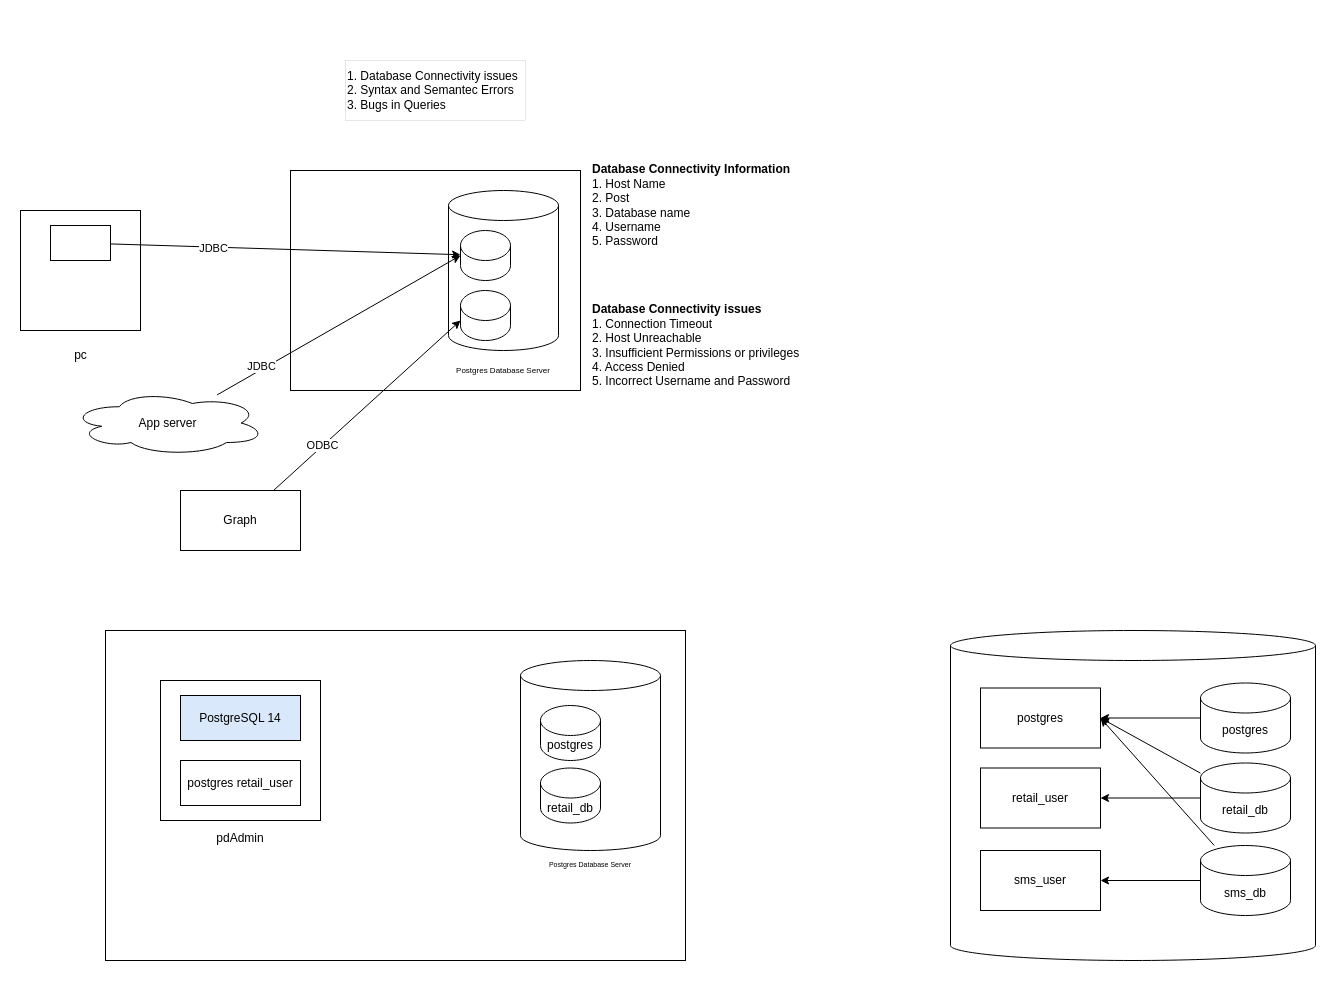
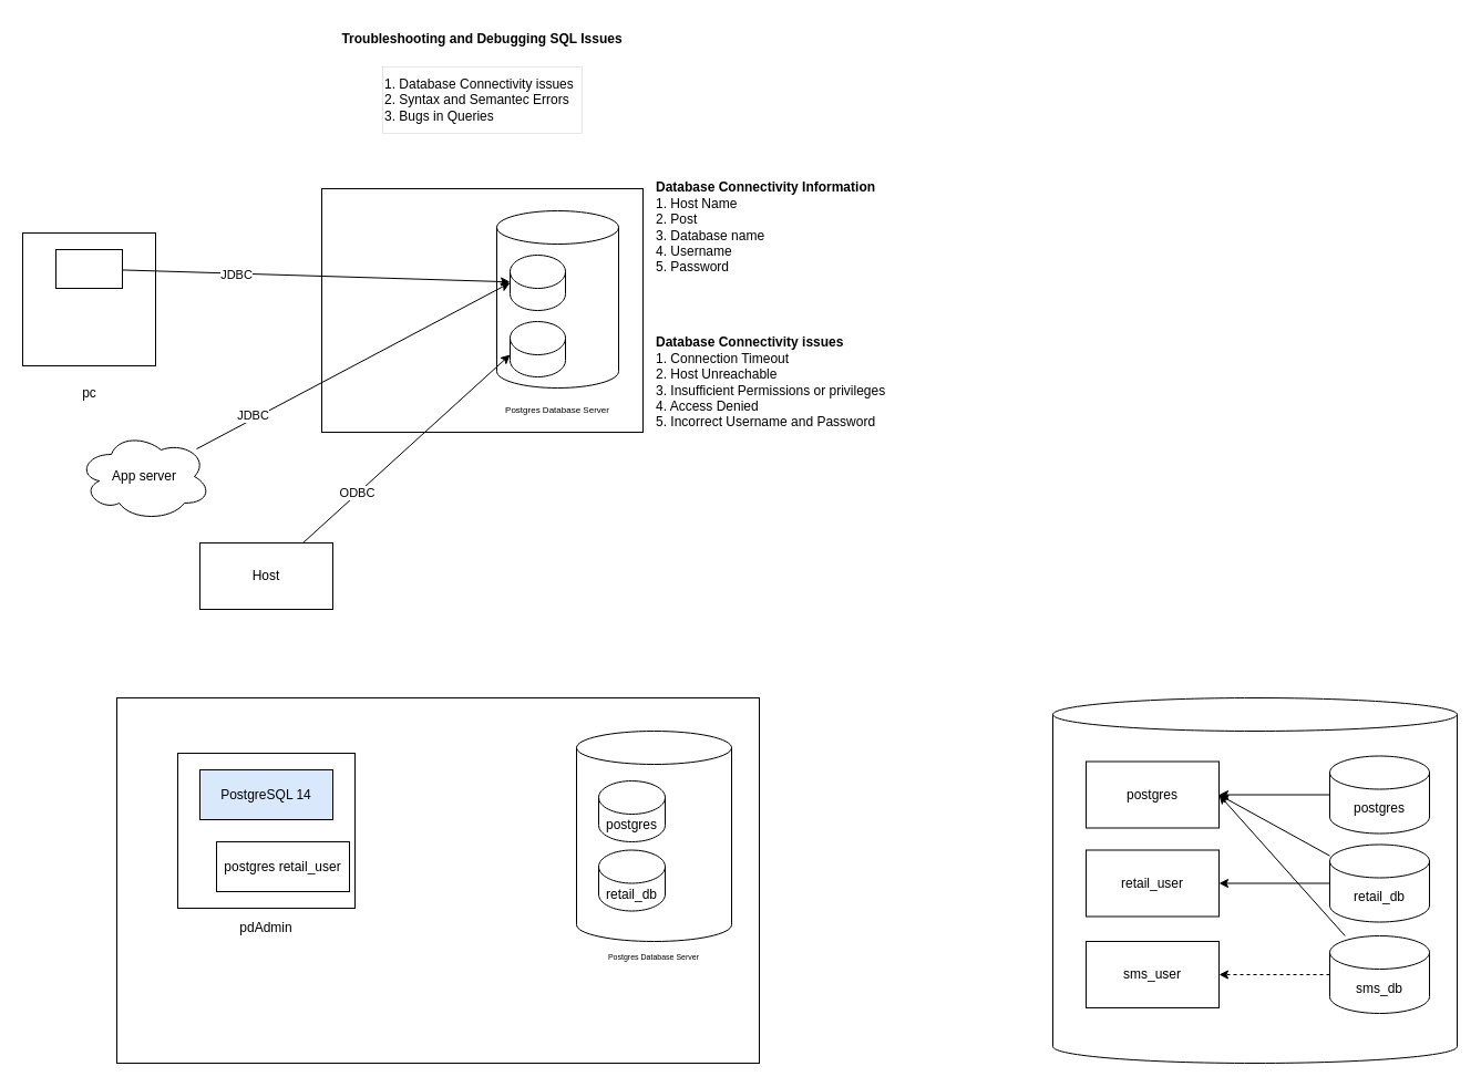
  <mxCell id="0" />
  <mxCell id="1" parent="0" />
  <mxCell id="2" value="1. Database Connectivity issues&lt;br&gt;2. Syntax and Semantec Errors&lt;br&gt;&lt;div style=&quot;&quot;&gt;&lt;span style=&quot;background-color: initial;&quot;&gt;3. Bugs in Queries&lt;/span&gt;&lt;/div&gt;" style="whiteSpace=wrap;html=1;align=left;strokeWidth=0;" vertex="1" parent="1"><mxGeometry x="345" y="60" width="180" height="60" as="geometry" /></mxCell>
  <mxCell id="3" value="" style="rounded=0;whiteSpace=wrap;html=1;" vertex="1" parent="1"><mxGeometry x="290" y="170" width="290" height="220" as="geometry" /></mxCell>
  <mxCell id="4" value="" style="shape=cylinder3;whiteSpace=wrap;html=1;boundedLbl=1;backgroundOutline=1;size=15;" vertex="1" parent="1"><mxGeometry x="448" y="190" width="110" height="160" as="geometry" /></mxCell>
  <mxCell id="5" value="" style="shape=cylinder3;whiteSpace=wrap;html=1;boundedLbl=1;backgroundOutline=1;size=15;" vertex="1" parent="1"><mxGeometry x="460" y="230" width="50" height="50" as="geometry" /></mxCell>
  <mxCell id="6" value="" style="shape=cylinder3;whiteSpace=wrap;html=1;boundedLbl=1;backgroundOutline=1;size=15;" vertex="1" parent="1"><mxGeometry x="460" y="290" width="50" height="50" as="geometry" /></mxCell>
  <mxCell id="7" value="" style="whiteSpace=wrap;html=1;aspect=fixed;" vertex="1" parent="1"><mxGeometry x="20" y="210" width="120" height="120" as="geometry" /></mxCell>
  <mxCell id="8" value="pc" style="text;html=1;align=center;verticalAlign=middle;resizable=0;points=[];autosize=1;strokeColor=none;fillColor=none;" vertex="1" parent="1"><mxGeometry x="60" y="340" width="40" height="30" as="geometry" /></mxCell>
  <mxCell id="9" style="rounded=0;orthogonalLoop=1;jettySize=auto;html=1;" edge="1" parent="1" source="11" target="5"><mxGeometry relative="1" as="geometry" /></mxCell>
  <mxCell id="10" value="JDBC" style="edgeLabel;html=1;align=center;verticalAlign=middle;resizable=0;points=[];" vertex="1" connectable="0" parent="9"><mxGeometry x="-0.41" y="-1" relative="1" as="geometry"><mxPoint as="offset" /></mxGeometry></mxCell>
  <mxCell id="11" value="" style="rounded=0;whiteSpace=wrap;html=1;" vertex="1" parent="1"><mxGeometry x="50" y="225" width="60" height="35" as="geometry" /></mxCell>
  <mxCell id="12" style="rounded=0;orthogonalLoop=1;jettySize=auto;html=1;entryX=0;entryY=0.5;entryDx=0;entryDy=0;entryPerimeter=0;" edge="1" parent="1" source="14" target="5"><mxGeometry relative="1" as="geometry"><Array as="points"><mxPoint x="460" y="255" /></Array></mxGeometry></mxCell>
  <mxCell id="13" value="JDBC" style="edgeLabel;html=1;align=center;verticalAlign=middle;resizable=0;points=[];" vertex="1" connectable="0" parent="12"><mxGeometry x="-0.632" y="3" relative="1" as="geometry"><mxPoint as="offset" /></mxGeometry></mxCell>
- <mxCell id="14" value="App server" style="ellipse;shape=cloud;whiteSpace=wrap;html=1;" vertex="1" parent="1"><mxGeometry x="70" y="390" width="195" height="65" as="geometry" /></mxCell>
+ <mxCell id="14" value="App server" style="ellipse;shape=cloud;whiteSpace=wrap;html=1;" vertex="1" parent="1"><mxGeometry x="70" y="390" width="120" height="80" as="geometry" /></mxCell>
  <mxCell id="15" style="rounded=0;orthogonalLoop=1;jettySize=auto;html=1;entryX=0;entryY=0;entryDx=0;entryDy=30;entryPerimeter=0;" edge="1" parent="1" source="17" target="6"><mxGeometry relative="1" as="geometry" /></mxCell>
  <mxCell id="16" value="ODBC" style="edgeLabel;html=1;align=center;verticalAlign=middle;resizable=0;points=[];" vertex="1" connectable="0" parent="15"><mxGeometry x="-0.48" y="1" relative="1" as="geometry"><mxPoint as="offset" /></mxGeometry></mxCell>
- <mxCell id="17" value="Graph" style="rounded=0;whiteSpace=wrap;html=1;" vertex="1" parent="1"><mxGeometry x="180" y="490" width="120" height="60" as="geometry" /></mxCell>
+ <mxCell id="17" value="Host" style="rounded=0;whiteSpace=wrap;html=1;" vertex="1" parent="1"><mxGeometry x="180" y="490" width="120" height="60" as="geometry" /></mxCell>
  <mxCell id="18" value="Postgres Database Server" style="text;html=1;strokeColor=none;fillColor=none;align=center;verticalAlign=middle;whiteSpace=wrap;rounded=0;fontSize=8;" vertex="1" parent="1"><mxGeometry x="448" y="360" width="110" height="20" as="geometry" /></mxCell>
  <mxCell id="19" value="&lt;b&gt;Database Connectivity Information&lt;/b&gt;&lt;br&gt;1. Host Name&lt;br&gt;2. Post&lt;br&gt;3. Database name&lt;br&gt;4. Username&lt;br&gt;5. Password" style="text;html=1;align=left;verticalAlign=middle;resizable=0;points=[];autosize=1;strokeColor=none;fillColor=none;" vertex="1" parent="1"><mxGeometry x="590" y="155" width="220" height="100" as="geometry" /></mxCell>
  <mxCell id="20" value="&lt;b&gt;Database Connectivity issues&lt;/b&gt;&lt;br&gt;1. Connection Timeout&lt;br&gt;2. Host Unreachable&lt;br&gt;3. Insufficient Permissions or privileges&lt;br&gt;4. Access Denied&lt;br&gt;5. Incorrect Username and Password" style="text;html=1;align=left;verticalAlign=middle;resizable=0;points=[];autosize=1;" vertex="1" parent="1"><mxGeometry x="590" y="295" width="230" height="100" as="geometry" /></mxCell>
  <mxCell id="21" value="" style="rounded=0;whiteSpace=wrap;html=1;" vertex="1" parent="1"><mxGeometry x="105" y="630" width="580" height="330" as="geometry" /></mxCell>
  <mxCell id="22" value="" style="shape=cylinder3;whiteSpace=wrap;html=1;boundedLbl=1;backgroundOutline=1;size=15;" vertex="1" parent="1"><mxGeometry x="520" y="660" width="140" height="190" as="geometry" /></mxCell>
  <mxCell id="23" value="postgres" style="shape=cylinder3;whiteSpace=wrap;html=1;boundedLbl=1;backgroundOutline=1;size=15;" vertex="1" parent="1"><mxGeometry x="540" y="705" width="60" height="55" as="geometry" /></mxCell>
  <mxCell id="24" value="retail_db" style="shape=cylinder3;whiteSpace=wrap;html=1;boundedLbl=1;backgroundOutline=1;size=15;" vertex="1" parent="1"><mxGeometry x="540" y="767.5" width="60" height="55" as="geometry" /></mxCell>
  <mxCell id="25" value="Postgres Database Server" style="text;html=1;strokeColor=none;fillColor=none;align=center;verticalAlign=middle;whiteSpace=wrap;rounded=0;fontSize=7;" vertex="1" parent="1"><mxGeometry x="544" y="850" width="92" height="30" as="geometry" /></mxCell>
  <mxCell id="26" value="" style="rounded=0;whiteSpace=wrap;html=1;" vertex="1" parent="1"><mxGeometry x="160" y="680" width="160" height="140" as="geometry" /></mxCell>
  <mxCell id="27" value="PostgreSQL 14" style="rounded=0;whiteSpace=wrap;html=1;fillColor=#dae8fc;" vertex="1" parent="1"><mxGeometry x="180" y="695" width="120" height="45" as="geometry" /></mxCell>
- <mxCell id="28" value="postgres retail_user" style="rounded=0;whiteSpace=wrap;html=1;" vertex="1" parent="1"><mxGeometry x="180" y="760" width="120" height="45" as="geometry" /></mxCell>
+ <mxCell id="28" value="postgres retail_user" style="rounded=0;whiteSpace=wrap;html=1;" vertex="1" parent="1"><mxGeometry x="195" y="760" width="120" height="45" as="geometry" /></mxCell>
  <mxCell id="29" value="pdAdmin" style="text;html=1;strokeColor=none;fillColor=none;align=center;verticalAlign=middle;whiteSpace=wrap;rounded=0;" vertex="1" parent="1"><mxGeometry x="210" y="822.5" width="60" height="30" as="geometry" /></mxCell>
  <mxCell id="30" value="" style="shape=cylinder3;whiteSpace=wrap;html=1;boundedLbl=1;backgroundOutline=1;size=15;" vertex="1" parent="1"><mxGeometry x="950" y="630" width="365" height="330" as="geometry" /></mxCell>
  <mxCell id="31" value="postgres" style="rounded=0;whiteSpace=wrap;html=1;" vertex="1" parent="1"><mxGeometry x="980" y="687.5" width="120" height="60" as="geometry" /></mxCell>
  <mxCell id="32" value="retail_user" style="rounded=0;whiteSpace=wrap;html=1;" vertex="1" parent="1"><mxGeometry x="980" y="767.5" width="120" height="60" as="geometry" /></mxCell>
  <mxCell id="33" value="sms_user" style="rounded=0;whiteSpace=wrap;html=1;" vertex="1" parent="1"><mxGeometry x="980" y="850" width="120" height="60" as="geometry" /></mxCell>
  <mxCell id="34" style="rounded=0;orthogonalLoop=1;jettySize=auto;html=1;" edge="1" parent="1" source="35" target="31"><mxGeometry relative="1" as="geometry" /></mxCell>
  <mxCell id="35" value="postgres" style="shape=cylinder3;whiteSpace=wrap;html=1;boundedLbl=1;backgroundOutline=1;size=15;" vertex="1" parent="1"><mxGeometry x="1200" y="682.5" width="90" height="70" as="geometry" /></mxCell>
  <mxCell id="36" style="rounded=0;orthogonalLoop=1;jettySize=auto;html=1;entryX=1;entryY=0.5;entryDx=0;entryDy=0;" edge="1" parent="1" source="38" target="31"><mxGeometry relative="1" as="geometry" /></mxCell>
  <mxCell id="37" style="rounded=0;orthogonalLoop=1;jettySize=auto;html=1;entryX=1;entryY=0.5;entryDx=0;entryDy=0;" edge="1" parent="1" source="38" target="32"><mxGeometry relative="1" as="geometry" /></mxCell>
  <mxCell id="38" value="retail_db" style="shape=cylinder3;whiteSpace=wrap;html=1;boundedLbl=1;backgroundOutline=1;size=15;" vertex="1" parent="1"><mxGeometry x="1200" y="762.5" width="90" height="70" as="geometry" /></mxCell>
  <mxCell id="39" style="rounded=0;orthogonalLoop=1;jettySize=auto;html=1;entryX=1;entryY=0.5;entryDx=0;entryDy=0;" edge="1" parent="1" source="41" target="31"><mxGeometry relative="1" as="geometry" /></mxCell>
- <mxCell id="40" style="rounded=0;orthogonalLoop=1;jettySize=auto;html=1;entryX=1;entryY=0.5;entryDx=0;entryDy=0;" edge="1" parent="1" source="41" target="33"><mxGeometry relative="1" as="geometry" /></mxCell>
+ <mxCell id="40" style="rounded=0;orthogonalLoop=1;jettySize=auto;html=1;entryX=1;entryY=0.5;entryDx=0;entryDy=0;dashed=1;" edge="1" parent="1" source="41" target="33"><mxGeometry relative="1" as="geometry" /></mxCell>
  <mxCell id="41" value="sms_db" style="shape=cylinder3;whiteSpace=wrap;html=1;boundedLbl=1;backgroundOutline=1;size=15;" vertex="1" parent="1"><mxGeometry x="1200" y="845" width="90" height="70" as="geometry" /></mxCell>
+ <mxCell id="42" value="&lt;b&gt;Troubleshooting and Debugging SQL Issues&lt;/b&gt;" style="text;html=1;strokeColor=none;fillColor=none;align=center;verticalAlign=middle;whiteSpace=wrap;rounded=0;" vertex="1" parent="1"><mxGeometry x="305" y="20" width="260" height="30" as="geometry" /></mxCell>
